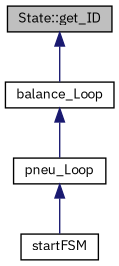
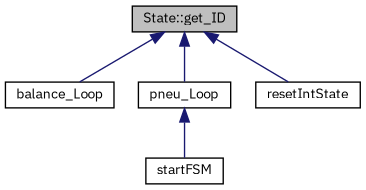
  digraph {
    fontname="IBM Plex Sans"
    rankdir=TB
    node [color=black fillcolor=white fontname="IBM Plex Sans" fontsize=10 shape=record style=filled]
    edge [color=midnightblue dir=back fontname="IBM Plex Sans" fontsize=10 labelfontname=Helvetica labelfontsize=10 style=solid]
    n1 [fillcolor=grey75 fontcolor=black height=0.2 label="State::get_ID" width=0.4]
    n2 [height=0.2 label=balance_Loop width=0.4]
    n3 [height=0.2 label=pneu_Loop width=0.4]
+   n4 [height=0.2 label=resetIntState width=0.4]
    n5 [height=0.2 label=startFSM width=0.4]
    n1 -> n2
-   n2 -> n3
+   n1 -> n3
+   n1 -> n4
    n3 -> n5
  }
